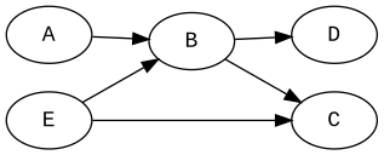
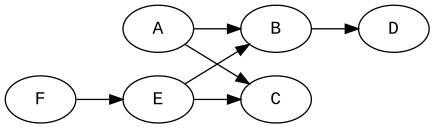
  digraph {
    fontname="Liberation Mono"
    rankdir=LR
    node [fontname="Liberation Mono"]
    edge [fontname="Liberation Mono"]
    A
    B
    C
    D
+   F
    E
    A -> B
-   B -> C
+   A -> C
    B -> D
+   F -> E
    E -> B
    E -> C
  }
